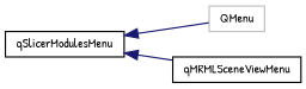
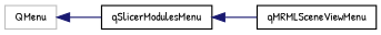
  digraph {
    fontname="Patrick Hand"
    rankdir=LR
    node [color=black fontname="Patrick Hand" fontsize=10 shape=record]
    edge [color=midnightblue dir=back fontname="Patrick Hand" fontsize=10 labelfontname=Helvetica labelfontsize=10 style=solid]
    n1 [color=grey75 height=0.2 label=QMenu width=0.4]
    n2 [height=0.2 label=qSlicerModulesMenu width=0.4]
    n3 [height=0.2 label=qMRMLSceneViewMenu width=0.4]
-   n2 -> n1
+   n1 -> n2
    n2 -> n3
  }
